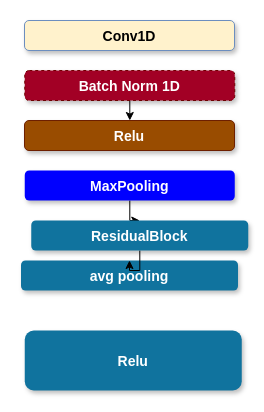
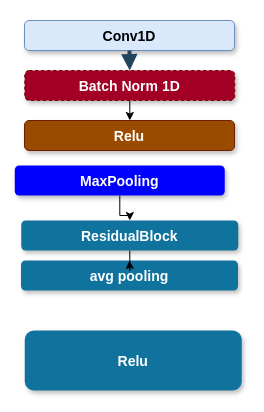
  <mxCell id="0" />
  <mxCell id="1" parent="0" />
- <mxCell id="2" value="Conv1D" style="rounded=1;fillColor=#fff2cc;strokeColor=#6c8ebf;shadow=1;fontStyle=1;fontSize=14;" parent="1" vertex="1"><mxGeometry x="24" y="20" width="210" height="30" as="geometry" /></mxCell>
+ <mxCell id="2" value="Conv1D" style="rounded=1;fillColor=#dae8fc;strokeColor=#6c8ebf;shadow=1;fontStyle=1;fontSize=14;" parent="1" vertex="1"><mxGeometry x="24" y="20" width="210" height="30" as="geometry" /></mxCell>
  <mxCell id="3" value="" style="edgeStyle=orthogonalEdgeStyle;rounded=0;orthogonalLoop=1;jettySize=auto;html=1;" edge="1" parent="1" source="4" target="5"><mxGeometry relative="1" as="geometry" /></mxCell>
  <mxCell id="4" value="Batch Norm 1D" style="rounded=1;fillColor=#a20025;strokeColor=#6F0000;shadow=1;fontStyle=1;fontColor=#ffffff;fontSize=14;dashed=1;" parent="1" vertex="1"><mxGeometry x="24.25" y="70" width="210" height="30" as="geometry" /></mxCell>
  <mxCell id="5" value="Relu" style="rounded=1;fillColor=#994C00;strokeColor=#6D1F00;shadow=1;fontStyle=1;fontColor=#ffffff;fontSize=14;" parent="1" vertex="1"><mxGeometry x="24" y="120" width="210" height="30" as="geometry" /></mxCell>
+ <mxCell id="6" value="" style="edgeStyle=elbowEdgeStyle;elbow=vertical;strokeWidth=4;endArrow=block;endFill=1;fontStyle=1;strokeColor=#23445D;" parent="1" source="2" target="4" edge="1"><mxGeometry x="22" y="165.5" width="100" height="100" as="geometry"><mxPoint x="-414" y="185.5" as="sourcePoint" /><mxPoint x="-314" y="85.5" as="targetPoint" /></mxGeometry></mxCell>
  <mxCell id="7" style="edgeStyle=orthogonalEdgeStyle;rounded=0;orthogonalLoop=1;jettySize=auto;html=1;entryX=0.5;entryY=0;entryDx=0;entryDy=0;" edge="1" parent="1" source="8" target="12"><mxGeometry relative="1" as="geometry" /></mxCell>
- <mxCell id="8" value="MaxPooling" style="rounded=1;fillColor=#0000FF;strokeColor=none;shadow=1;gradientColor=none;fontStyle=1;fontColor=#FFFFFF;fontSize=14;" vertex="1" parent="1"><mxGeometry x="24.25" y="170" width="210" height="30" as="geometry" /></mxCell>
+ <mxCell id="8" value="MaxPooling" style="rounded=1;fillColor=#0000FF;strokeColor=none;shadow=1;gradientColor=none;fontStyle=1;fontColor=#FFFFFF;fontSize=14;" vertex="1" parent="1"><mxGeometry x="14.25" y="165" width="210" height="30" as="geometry" /></mxCell>
  <mxCell id="9" value="Relu" style="rounded=1;fillColor=#10739E;strokeColor=none;shadow=1;gradientColor=none;fontStyle=1;fontColor=#FFFFFF;fontSize=14;" vertex="1" parent="1"><mxGeometry x="24.25" y="330" width="217" height="60" as="geometry" /></mxCell>
  <mxCell id="10" value="avg pooling" style="rounded=1;fillColor=#10739E;strokeColor=none;shadow=1;gradientColor=none;fontStyle=1;fontColor=#FFFFFF;fontSize=14;" vertex="1" parent="1"><mxGeometry x="20.5" y="260" width="217" height="30" as="geometry" /></mxCell>
  <mxCell id="11" style="edgeStyle=orthogonalEdgeStyle;rounded=0;orthogonalLoop=1;jettySize=auto;html=1;entryX=0.5;entryY=0;entryDx=0;entryDy=0;" edge="1" parent="1" source="12" target="10"><mxGeometry relative="1" as="geometry" /></mxCell>
- <mxCell id="12" value="ResidualBlock" style="rounded=1;fillColor=#10739E;strokeColor=none;shadow=1;gradientColor=none;fontStyle=1;fontColor=#FFFFFF;fontSize=14;" vertex="1" parent="1"><mxGeometry x="30.75" y="220" width="217" height="30" as="geometry" /></mxCell>
+ <mxCell id="12" value="ResidualBlock" style="rounded=1;fillColor=#10739E;strokeColor=none;shadow=1;gradientColor=none;fontStyle=1;fontColor=#FFFFFF;fontSize=14;" vertex="1" parent="1"><mxGeometry x="20.75" y="220" width="217" height="30" as="geometry" /></mxCell>
